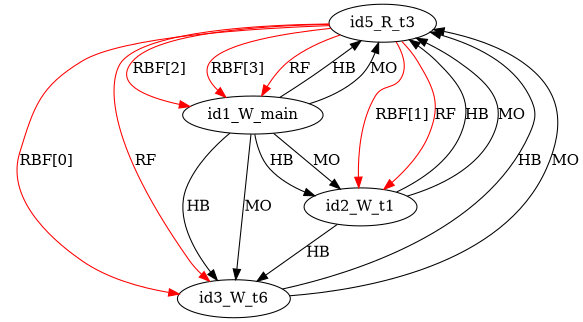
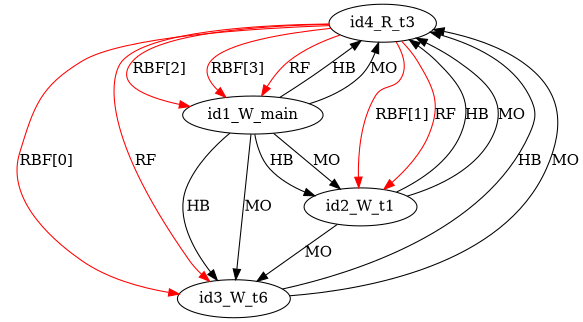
  digraph {
    rankdir=TB
    edge [color=black]
-   id4_R_t3 [label=id5_R_t3]
+   id4_R_t3
    id1_W_main
    id2_W_t1
    n4 [label=id3_W_t6]
    id4_R_t3 -> id1_W_main [color=red label="RBF[2]"]
    id4_R_t3 -> id1_W_main [color=red label="RBF[3]"]
    id4_R_t3 -> id1_W_main [color=red label=RF]
    id4_R_t3 -> id2_W_t1 [color=red label="RBF[1]"]
    id4_R_t3 -> id2_W_t1 [color=red label=RF]
    id4_R_t3 -> n4 [color=red label="RBF[0]"]
    id4_R_t3 -> n4 [color=red label=RF]
    id1_W_main -> id4_R_t3 [label=HB]
    id1_W_main -> id4_R_t3 [label=MO]
    id1_W_main -> id2_W_t1 [label=HB]
    id1_W_main -> id2_W_t1 [label=MO]
    id1_W_main -> n4 [label=HB]
    id1_W_main -> n4 [label=MO]
    id2_W_t1 -> id4_R_t3 [label=HB]
    id2_W_t1 -> id4_R_t3 [label=MO]
-   id2_W_t1 -> n4 [label=HB]
+   id2_W_t1 -> n4 [label=MO]
    n4 -> id4_R_t3 [label=HB]
    n4 -> id4_R_t3 [label=MO]
  }
